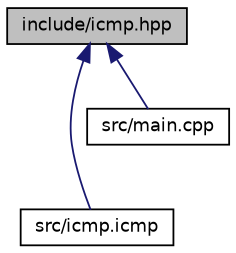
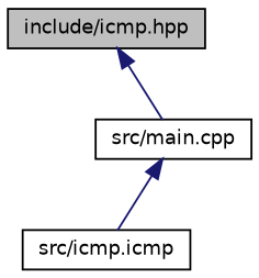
  digraph {
    node [color=black fillcolor=white fontname=Helvetica fontsize=10 shape=record style=filled]
    edge [color=midnightblue dir=back fontname=Helvetica fontsize=10 labelfontname=Helvetica labelfontsize=10 style=solid]
    n1 [fillcolor=grey75 fontcolor=black height=0.2 label="include/icmp.hpp" width=0.4]
    n2 [height=0.2 label="src/icmp.icmp" width=0.4]
    n3 [height=0.2 label="src/main.cpp" width=0.4]
-   n1 -> n2
+   n3 -> n2
    n1 -> n3
  }
